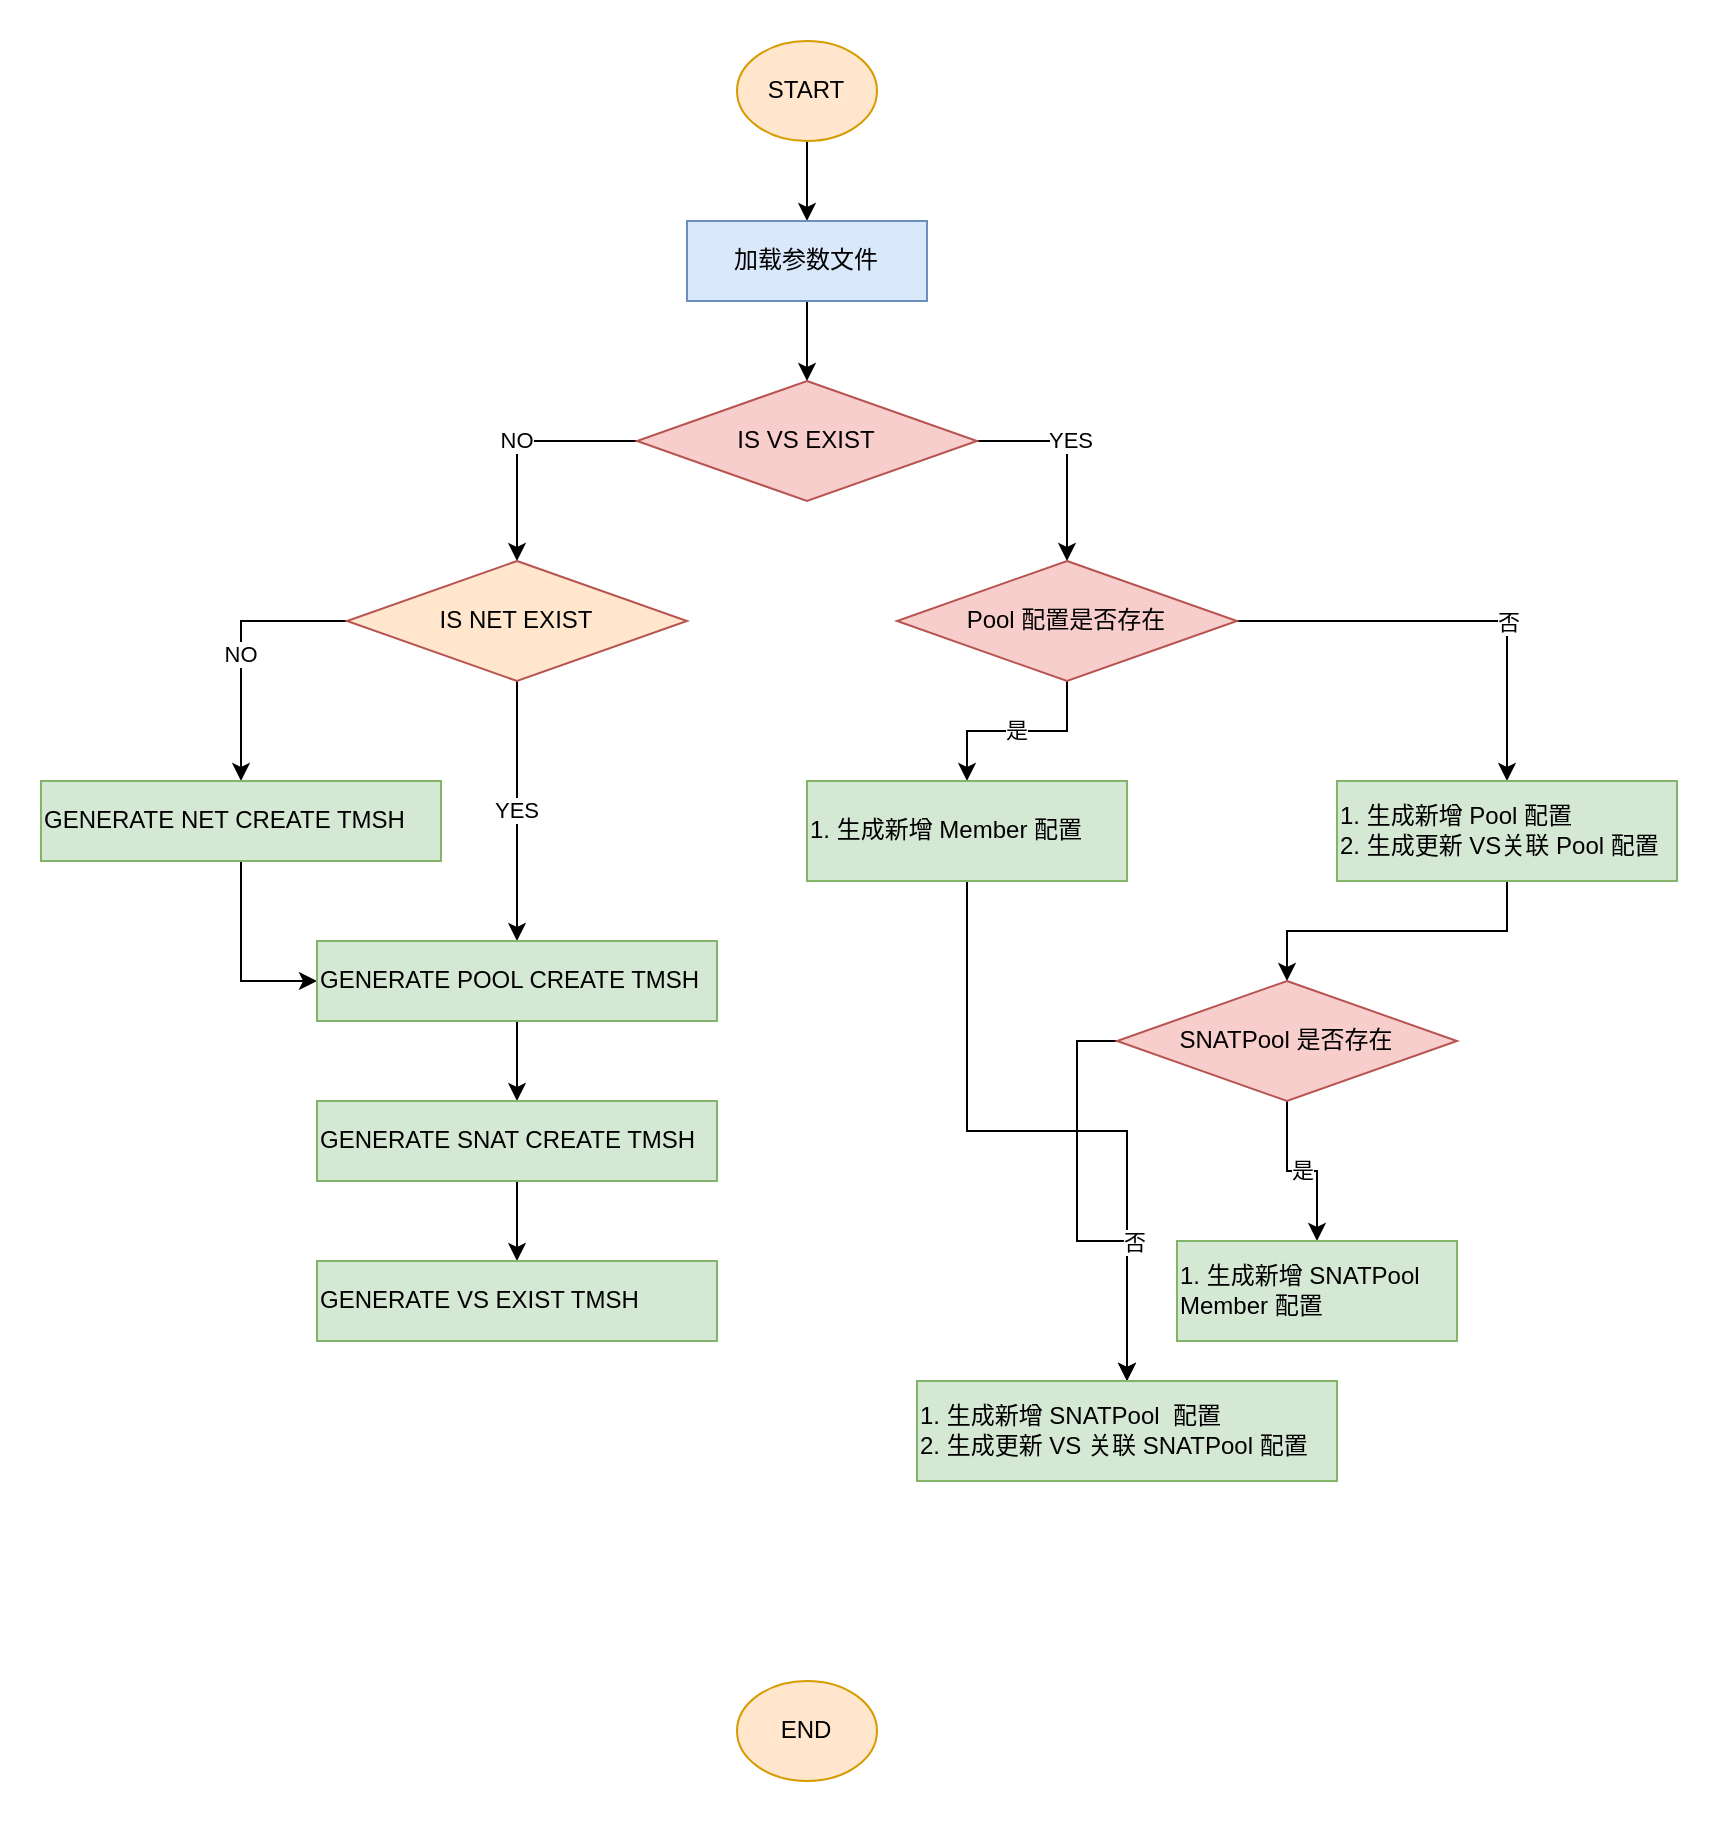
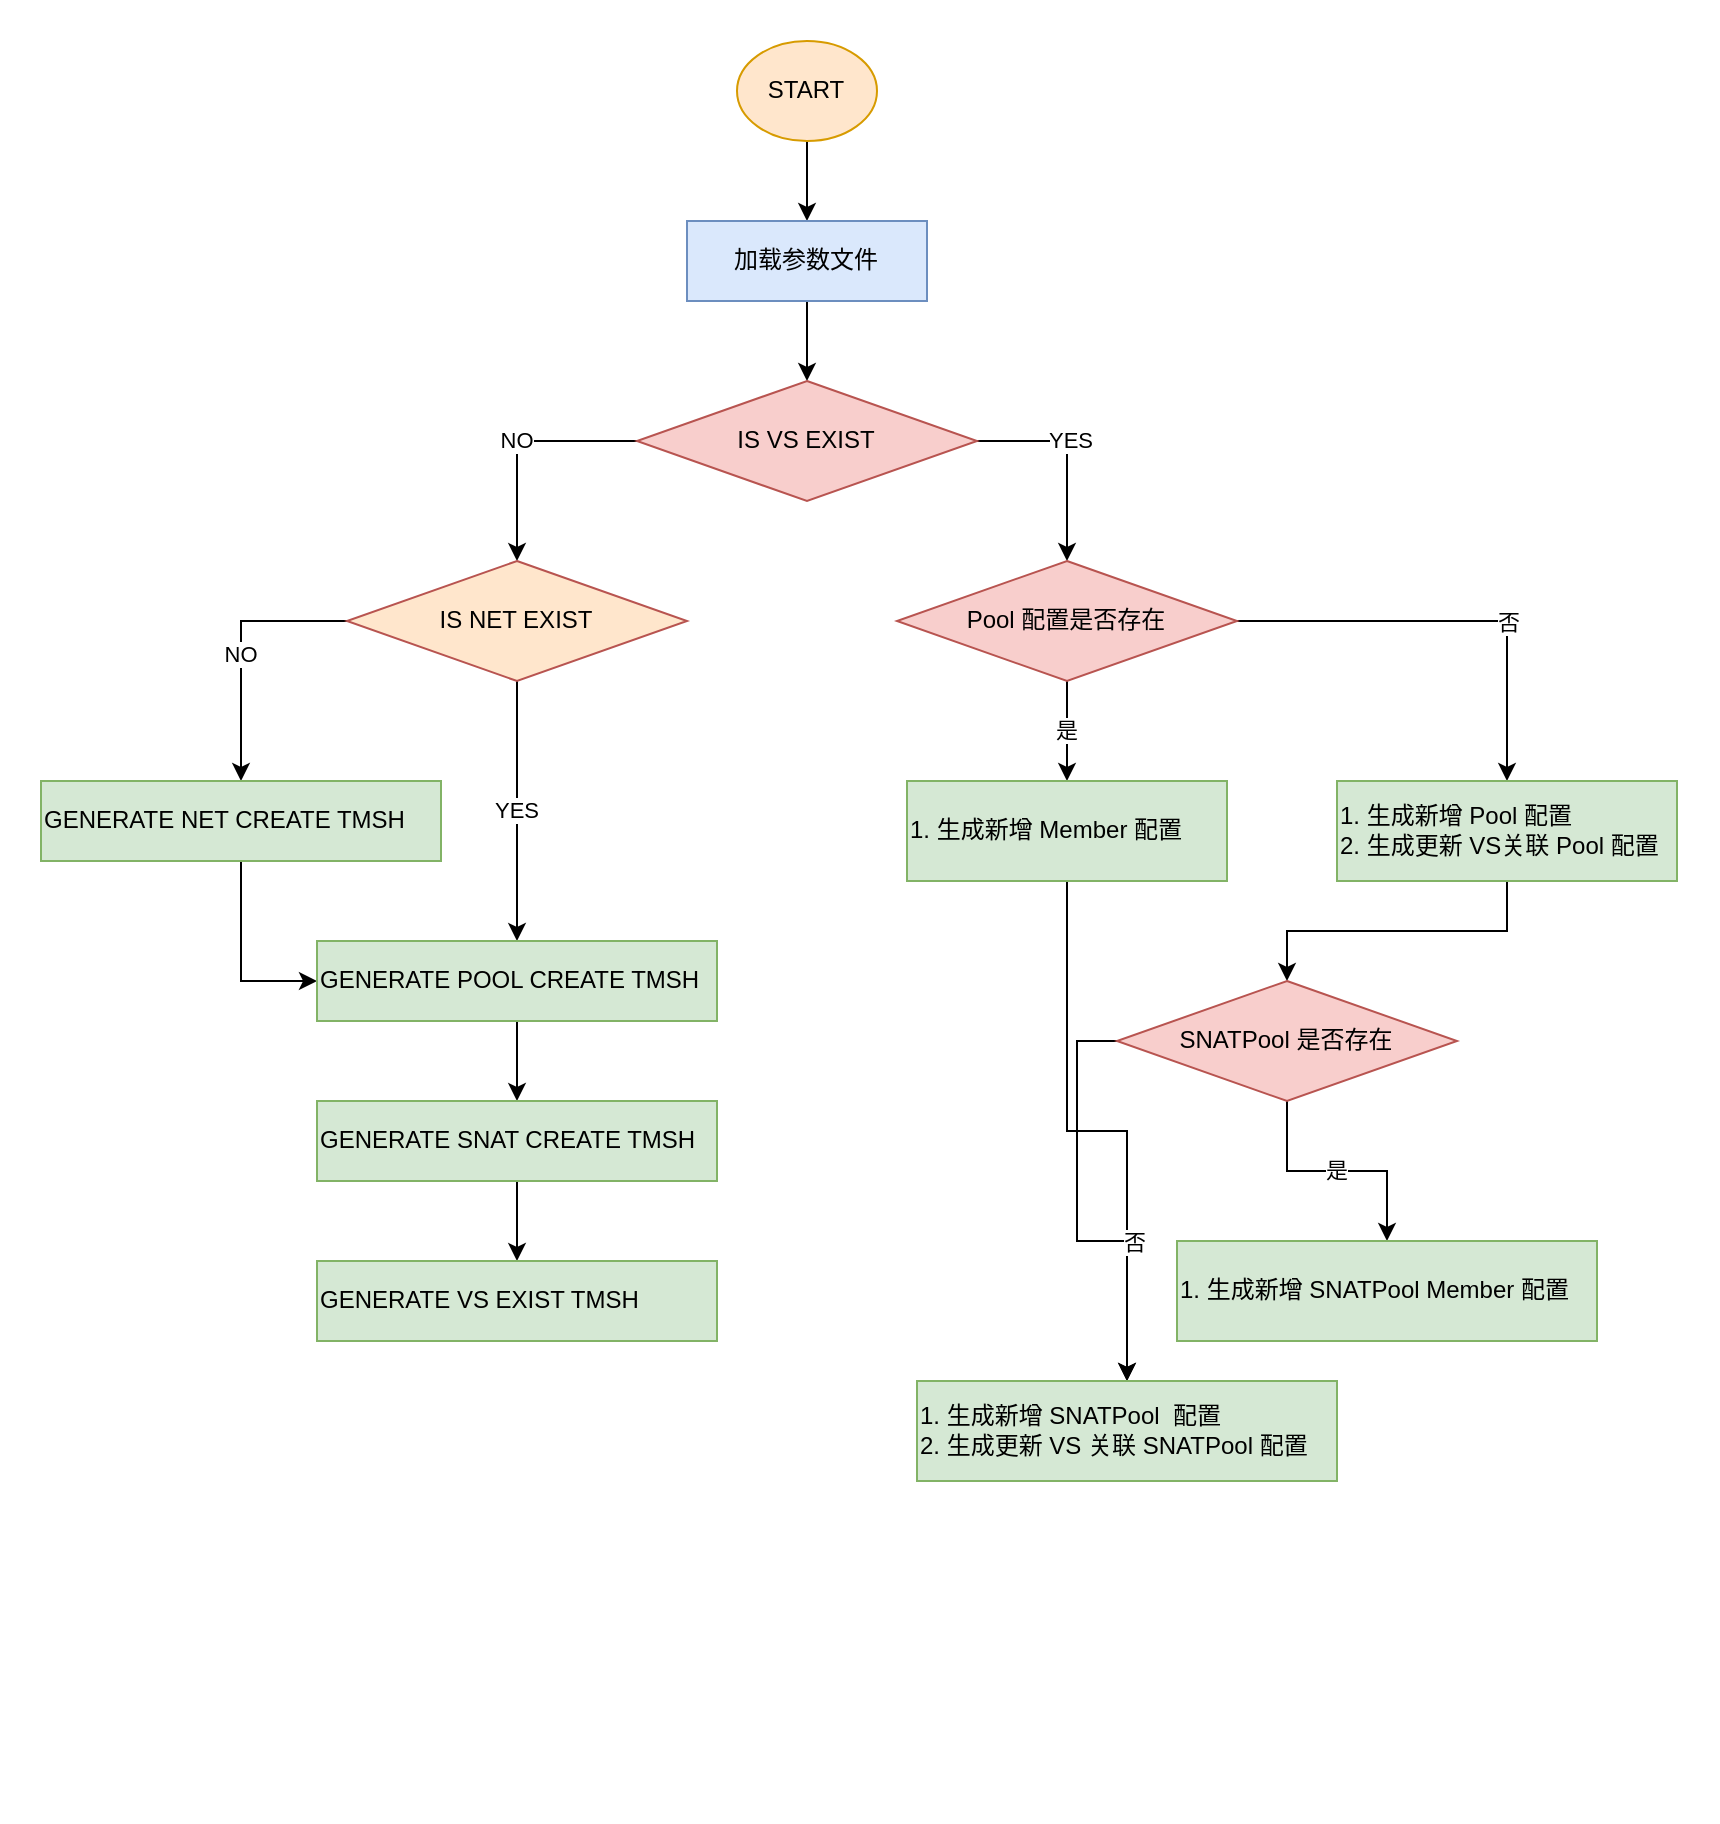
  <mxCell id="0" />
  <mxCell id="1" parent="0" />
  <mxCell id="2" style="edgeStyle=orthogonalEdgeStyle;rounded=0;orthogonalLoop=1;jettySize=auto;html=1;exitX=0.5;exitY=1;exitDx=0;exitDy=0;entryX=0.5;entryY=0;entryDx=0;entryDy=0;" edge="1" parent="1" source="3" target="5"><mxGeometry relative="1" as="geometry" /></mxCell>
  <mxCell id="3" value="START" style="ellipse;whiteSpace=wrap;html=1;fillColor=#ffe6cc;strokeColor=#d79b00;" vertex="1" parent="1"><mxGeometry x="368" y="20" width="70" height="50" as="geometry" /></mxCell>
  <mxCell id="4" style="edgeStyle=orthogonalEdgeStyle;rounded=0;orthogonalLoop=1;jettySize=auto;html=1;exitX=0.5;exitY=1;exitDx=0;exitDy=0;entryX=0.5;entryY=0;entryDx=0;entryDy=0;" edge="1" parent="1" source="5" target="9"><mxGeometry relative="1" as="geometry" /></mxCell>
  <mxCell id="5" value="加载参数文件" style="rounded=0;whiteSpace=wrap;html=1;fillColor=#dae8fc;strokeColor=#6c8ebf;" vertex="1" parent="1"><mxGeometry x="343" y="110" width="120" height="40" as="geometry" /></mxCell>
  <mxCell id="6" value="NO" style="edgeStyle=orthogonalEdgeStyle;rounded=0;orthogonalLoop=1;jettySize=auto;html=1;exitX=0;exitY=0.5;exitDx=0;exitDy=0;entryX=0.5;entryY=0;entryDx=0;entryDy=0;" edge="1" parent="1" source="9" target="13"><mxGeometry relative="1" as="geometry" /></mxCell>
  <mxCell id="7" style="edgeStyle=orthogonalEdgeStyle;rounded=0;orthogonalLoop=1;jettySize=auto;html=1;exitX=1;exitY=0.5;exitDx=0;exitDy=0;" edge="1" parent="1" source="9" target="17"><mxGeometry relative="1" as="geometry" /></mxCell>
  <mxCell id="8" value="YES" style="edgeLabel;html=1;align=center;verticalAlign=middle;resizable=0;points=[];" vertex="1" connectable="0" parent="7"><mxGeometry x="-0.143" y="1" relative="1" as="geometry"><mxPoint y="-1" as="offset" /></mxGeometry></mxCell>
  <mxCell id="9" value="IS VS EXIST" style="rhombus;whiteSpace=wrap;html=1;fillColor=#f8cecc;strokeColor=#b85450;" vertex="1" parent="1"><mxGeometry x="318" y="190" width="170" height="60" as="geometry" /></mxCell>
  <mxCell id="10" value="YES" style="edgeStyle=orthogonalEdgeStyle;rounded=0;orthogonalLoop=1;jettySize=auto;html=1;exitX=0.5;exitY=1;exitDx=0;exitDy=0;entryX=0.5;entryY=0;entryDx=0;entryDy=0;" edge="1" parent="1" source="13" target="32"><mxGeometry relative="1" as="geometry"><mxPoint x="263" y="470" as="targetPoint" /></mxGeometry></mxCell>
  <mxCell id="11" style="edgeStyle=orthogonalEdgeStyle;rounded=0;orthogonalLoop=1;jettySize=auto;html=1;exitX=0;exitY=0.5;exitDx=0;exitDy=0;" edge="1" parent="1" source="13" target="30"><mxGeometry relative="1" as="geometry"><mxPoint x="108" y="380" as="targetPoint" /></mxGeometry></mxCell>
  <mxCell id="12" value="NO" style="edgeLabel;html=1;align=center;verticalAlign=middle;resizable=0;points=[];" vertex="1" connectable="0" parent="11"><mxGeometry x="0.022" y="-1" relative="1" as="geometry"><mxPoint y="1" as="offset" /></mxGeometry></mxCell>
  <mxCell id="13" value="IS NET EXIST" style="rhombus;whiteSpace=wrap;html=1;fillColor=#ffe6cc;strokeColor=#b85450;" vertex="1" parent="1"><mxGeometry x="173" y="280" width="170" height="60" as="geometry" /></mxCell>
  <mxCell id="14" value="是" style="edgeStyle=orthogonalEdgeStyle;rounded=0;orthogonalLoop=1;jettySize=auto;html=1;exitX=0.5;exitY=1;exitDx=0;exitDy=0;" edge="1" parent="1" source="17" target="19"><mxGeometry relative="1" as="geometry" /></mxCell>
  <mxCell id="15" style="edgeStyle=orthogonalEdgeStyle;rounded=0;orthogonalLoop=1;jettySize=auto;html=1;exitX=1;exitY=0.5;exitDx=0;exitDy=0;" edge="1" parent="1" source="17" target="21"><mxGeometry relative="1" as="geometry" /></mxCell>
  <mxCell id="16" value="否" style="edgeLabel;html=1;align=center;verticalAlign=middle;resizable=0;points=[];" vertex="1" connectable="0" parent="15"><mxGeometry x="0.257" relative="1" as="geometry"><mxPoint as="offset" /></mxGeometry></mxCell>
  <mxCell id="17" value="Pool 配置是否存在" style="rhombus;whiteSpace=wrap;html=1;fillColor=#f8cecc;strokeColor=#b85450;" vertex="1" parent="1"><mxGeometry x="448" y="280" width="170" height="60" as="geometry" /></mxCell>
  <mxCell id="18" style="edgeStyle=orthogonalEdgeStyle;rounded=0;orthogonalLoop=1;jettySize=auto;html=1;exitX=0.5;exitY=1;exitDx=0;exitDy=0;" edge="1" parent="1" source="19" target="27"><mxGeometry relative="1" as="geometry" /></mxCell>
- <mxCell id="19" value="&lt;div style=&quot;&quot;&gt;&lt;span style=&quot;background-color: initial;&quot;&gt;1. 生成新增 Member 配置&lt;/span&gt;&lt;/div&gt;" style="rounded=0;whiteSpace=wrap;html=1;align=left;fillColor=#d5e8d4;strokeColor=#82b366;" vertex="1" parent="1"><mxGeometry x="403" y="390" width="160" height="50" as="geometry" /></mxCell>
+ <mxCell id="19" value="&lt;div style=&quot;&quot;&gt;&lt;span style=&quot;background-color: initial;&quot;&gt;1. 生成新增 Member 配置&lt;/span&gt;&lt;/div&gt;" style="rounded=0;whiteSpace=wrap;html=1;align=left;fillColor=#d5e8d4;strokeColor=#82b366;" vertex="1" parent="1"><mxGeometry x="453" y="390" width="160" height="50" as="geometry" /></mxCell>
  <mxCell id="20" style="edgeStyle=orthogonalEdgeStyle;rounded=0;orthogonalLoop=1;jettySize=auto;html=1;exitX=0.5;exitY=1;exitDx=0;exitDy=0;entryX=0.5;entryY=0;entryDx=0;entryDy=0;" edge="1" parent="1" source="21" target="25"><mxGeometry relative="1" as="geometry" /></mxCell>
  <mxCell id="21" value="&lt;div style=&quot;&quot;&gt;&lt;span style=&quot;background-color: initial;&quot;&gt;1. 生成新增 Pool 配置&lt;/span&gt;&lt;/div&gt;&lt;div style=&quot;&quot;&gt;&lt;span style=&quot;background-color: initial;&quot;&gt;2. 生成更新 VS关联 Pool 配置&lt;/span&gt;&lt;/div&gt;" style="rounded=0;whiteSpace=wrap;html=1;align=left;fillColor=#d5e8d4;strokeColor=#82b366;" vertex="1" parent="1"><mxGeometry x="668" y="390" width="170" height="50" as="geometry" /></mxCell>
  <mxCell id="22" value="是" style="edgeStyle=orthogonalEdgeStyle;rounded=0;orthogonalLoop=1;jettySize=auto;html=1;exitX=0.5;exitY=1;exitDx=0;exitDy=0;entryX=0.5;entryY=0;entryDx=0;entryDy=0;" edge="1" parent="1" source="25" target="26"><mxGeometry relative="1" as="geometry" /></mxCell>
  <mxCell id="23" style="edgeStyle=orthogonalEdgeStyle;rounded=0;orthogonalLoop=1;jettySize=auto;html=1;exitX=0;exitY=0.5;exitDx=0;exitDy=0;entryX=0.5;entryY=0;entryDx=0;entryDy=0;" edge="1" parent="1" source="25" target="27"><mxGeometry relative="1" as="geometry" /></mxCell>
  <mxCell id="24" value="否" style="edgeLabel;html=1;align=center;verticalAlign=middle;resizable=0;points=[];" vertex="1" connectable="0" parent="23"><mxGeometry x="0.347" y="3" relative="1" as="geometry"><mxPoint as="offset" /></mxGeometry></mxCell>
  <mxCell id="25" value="SNATPool 是否存在" style="rhombus;whiteSpace=wrap;html=1;fillColor=#f8cecc;strokeColor=#b85450;" vertex="1" parent="1"><mxGeometry x="558" y="490" width="170" height="60" as="geometry" /></mxCell>
- <mxCell id="26" value="&lt;div style=&quot;&quot;&gt;&lt;span style=&quot;background-color: initial;&quot;&gt;1. 生成新增 SNATPool Member 配置&lt;/span&gt;&lt;/div&gt;" style="rounded=0;whiteSpace=wrap;html=1;align=left;fillColor=#d5e8d4;strokeColor=#82b366;" vertex="1" parent="1"><mxGeometry x="588" y="620" width="140" height="50" as="geometry" /></mxCell>
+ <mxCell id="26" value="&lt;div style=&quot;&quot;&gt;&lt;span style=&quot;background-color: initial;&quot;&gt;1. 生成新增 SNATPool Member 配置&lt;/span&gt;&lt;/div&gt;" style="rounded=0;whiteSpace=wrap;html=1;align=left;fillColor=#d5e8d4;strokeColor=#82b366;" vertex="1" parent="1"><mxGeometry x="588" y="620" width="210" height="50" as="geometry" /></mxCell>
  <mxCell id="27" value="&lt;div style=&quot;&quot;&gt;&lt;span style=&quot;background-color: initial;&quot;&gt;1. 生成新增 SNATPool&amp;nbsp; 配置&lt;/span&gt;&lt;/div&gt;&lt;div style=&quot;&quot;&gt;&lt;span style=&quot;background-color: initial;&quot;&gt;2. 生成更新 VS 关联 SNATPool 配置&lt;/span&gt;&lt;/div&gt;" style="rounded=0;whiteSpace=wrap;html=1;align=left;fillColor=#d5e8d4;strokeColor=#82b366;" vertex="1" parent="1"><mxGeometry x="458" y="690" width="210" height="50" as="geometry" /></mxCell>
- <mxCell id="28" value="END" style="ellipse;whiteSpace=wrap;html=1;fillColor=#ffe6cc;strokeColor=#d79b00;" vertex="1" parent="1"><mxGeometry x="368" y="840" width="70" height="50" as="geometry" /></mxCell>
  <mxCell id="29" style="edgeStyle=orthogonalEdgeStyle;rounded=0;orthogonalLoop=1;jettySize=auto;html=1;exitX=0.5;exitY=1;exitDx=0;exitDy=0;entryX=0;entryY=0.5;entryDx=0;entryDy=0;" edge="1" parent="1" source="30" target="32"><mxGeometry relative="1" as="geometry"><mxPoint x="200.5" y="520" as="targetPoint" /></mxGeometry></mxCell>
  <mxCell id="30" value="&lt;div style=&quot;&quot;&gt;&lt;span style=&quot;background-color: initial;&quot;&gt;GENERATE NET CREATE TMSH&lt;/span&gt;&lt;/div&gt;&lt;div style=&quot;&quot;&gt;&lt;/div&gt;" style="rounded=0;whiteSpace=wrap;html=1;align=left;fillColor=#d5e8d4;strokeColor=#82b366;" vertex="1" parent="1"><mxGeometry x="20" y="390" width="200" height="40" as="geometry" /></mxCell>
  <mxCell id="31" value="" style="edgeStyle=orthogonalEdgeStyle;rounded=0;orthogonalLoop=1;jettySize=auto;html=1;entryX=0.5;entryY=0;entryDx=0;entryDy=0;" edge="1" parent="1" source="32" target="34"><mxGeometry relative="1" as="geometry"><mxPoint x="263" y="550" as="targetPoint" /></mxGeometry></mxCell>
  <mxCell id="32" value="&lt;div style=&quot;&quot;&gt;&lt;span style=&quot;background-color: initial;&quot;&gt;GENERATE POOL CREATE TMSH&lt;/span&gt;&lt;/div&gt;&lt;div style=&quot;&quot;&gt;&lt;/div&gt;" style="rounded=0;whiteSpace=wrap;html=1;align=left;fillColor=#d5e8d4;strokeColor=#82b366;" vertex="1" parent="1"><mxGeometry x="158" y="470" width="200" height="40" as="geometry" /></mxCell>
  <mxCell id="33" style="edgeStyle=orthogonalEdgeStyle;rounded=0;orthogonalLoop=1;jettySize=auto;html=1;exitX=0.5;exitY=1;exitDx=0;exitDy=0;" edge="1" parent="1" source="34" target="35"><mxGeometry relative="1" as="geometry" /></mxCell>
  <mxCell id="34" value="&lt;div style=&quot;&quot;&gt;&lt;span style=&quot;background-color: initial;&quot;&gt;GENERATE SNAT CREATE TMSH&lt;/span&gt;&lt;/div&gt;&lt;div style=&quot;&quot;&gt;&lt;/div&gt;" style="rounded=0;whiteSpace=wrap;html=1;align=left;fillColor=#d5e8d4;strokeColor=#82b366;" vertex="1" parent="1"><mxGeometry x="158" y="550" width="200" height="40" as="geometry" /></mxCell>
  <mxCell id="35" value="&lt;div style=&quot;&quot;&gt;&lt;span style=&quot;background-color: initial;&quot;&gt;GENERATE VS EXIST TMSH&lt;/span&gt;&lt;/div&gt;&lt;div style=&quot;&quot;&gt;&lt;/div&gt;" style="rounded=0;whiteSpace=wrap;html=1;align=left;fillColor=#d5e8d4;strokeColor=#82b366;" vertex="1" parent="1"><mxGeometry x="158" y="630" width="200" height="40" as="geometry" /></mxCell>
